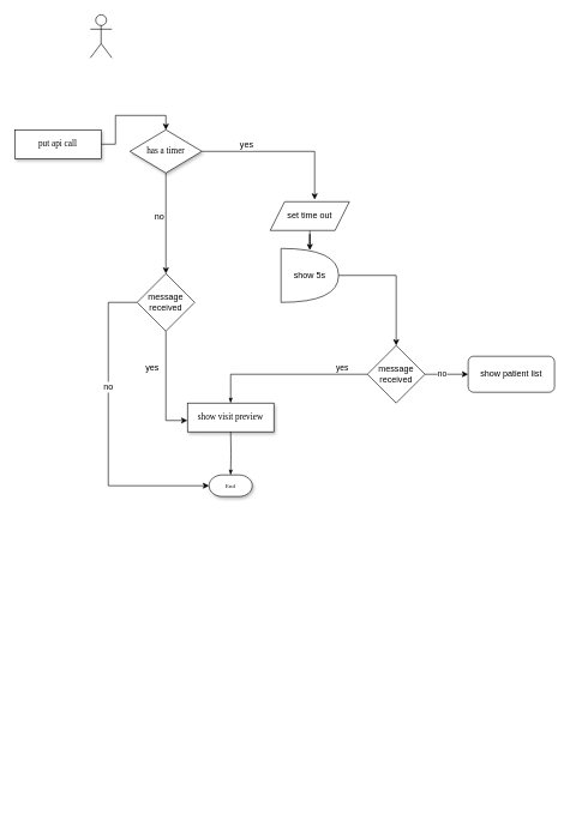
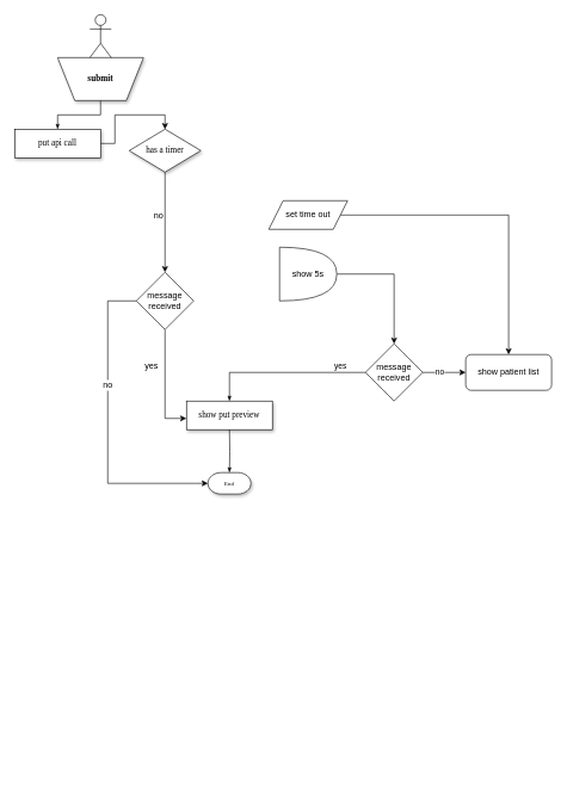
  <mxCell id="0" />
  <mxCell id="1" parent="0" />
- <mxCell id="4" style="edgeStyle=orthogonalEdgeStyle;rounded=0;orthogonalLoop=1;jettySize=auto;html=1;entryX=0.561;entryY=-0.075;entryDx=0;entryDy=0;entryPerimeter=0;fontSize=12;" edge="1" parent="1" source="8" target="18"><mxGeometry relative="1" as="geometry" /></mxCell>
- <mxCell id="5" value="yes" style="edgeLabel;html=1;align=center;verticalAlign=middle;resizable=0;points=[];fontSize=12;" vertex="1" connectable="0" parent="4"><mxGeometry x="-0.458" y="-2" relative="1" as="geometry"><mxPoint y="-12" as="offset" /></mxGeometry></mxCell>
+ <mxCell id="2" style="edgeStyle=orthogonalEdgeStyle;rounded=0;html=1;labelBackgroundColor=none;startSize=5;endArrow=classicThin;endFill=1;endSize=5;jettySize=auto;orthogonalLoop=1;strokeWidth=1;fontFamily=Verdana;fontSize=8;entryX=0.5;entryY=0;entryDx=0;entryDy=0;" parent="1" source="3" target="10" edge="1"><mxGeometry relative="1" as="geometry" /></mxCell>
+ <mxCell id="3" value="&lt;b&gt;&lt;font style=&quot;font-size: 12px;&quot;&gt;submit&lt;/font&gt;&lt;/b&gt;" style="shape=trapezoid;whiteSpace=wrap;html=1;rounded=0;shadow=1;labelBackgroundColor=none;strokeWidth=1;fontFamily=Verdana;fontSize=8;align=center;flipV=1;" parent="1" vertex="1"><mxGeometry x="80" y="80" width="120" height="60" as="geometry" /></mxCell>
  <mxCell id="6" style="edgeStyle=orthogonalEdgeStyle;rounded=0;orthogonalLoop=1;jettySize=auto;html=1;fontSize=12;" edge="1" parent="1" source="8" target="29"><mxGeometry relative="1" as="geometry" /></mxCell>
  <mxCell id="7" value="no" style="edgeLabel;html=1;align=center;verticalAlign=middle;resizable=0;points=[];fontSize=12;" vertex="1" connectable="0" parent="6"><mxGeometry x="-0.262" y="-1" relative="1" as="geometry"><mxPoint x="-9" y="8" as="offset" /></mxGeometry></mxCell>
  <mxCell id="8" value="&lt;font style=&quot;font-size: 12px;&quot;&gt;has a timer&lt;/font&gt;" style="rhombus;whiteSpace=wrap;html=1;rounded=0;shadow=1;labelBackgroundColor=none;strokeWidth=1;fontFamily=Verdana;fontSize=8;align=center;" parent="1" vertex="1"><mxGeometry x="180" y="180" width="100" height="60" as="geometry" /></mxCell>
  <mxCell id="9" style="edgeStyle=orthogonalEdgeStyle;rounded=0;orthogonalLoop=1;jettySize=auto;html=1;entryX=0.5;entryY=0;entryDx=0;entryDy=0;fontSize=12;" edge="1" parent="1" source="10" target="8"><mxGeometry relative="1" as="geometry" /></mxCell>
  <mxCell id="10" value="&lt;font style=&quot;font-size: 12px;&quot;&gt;put api call&lt;/font&gt;" style="whiteSpace=wrap;html=1;rounded=0;shadow=1;labelBackgroundColor=none;strokeWidth=1;fontFamily=Verdana;fontSize=8;align=center;" parent="1" vertex="1"><mxGeometry x="20" y="180" width="120" height="40" as="geometry" /></mxCell>
  <mxCell id="11" style="edgeStyle=orthogonalEdgeStyle;rounded=0;html=1;labelBackgroundColor=none;startSize=5;endArrow=classicThin;endFill=1;endSize=5;jettySize=auto;orthogonalLoop=1;strokeWidth=1;fontFamily=Verdana;fontSize=8;exitX=0;exitY=0.5;exitDx=0;exitDy=0;" parent="1" source="21" target="13" edge="1"><mxGeometry relative="1" as="geometry"><mxPoint x="390" y="500" as="sourcePoint" /><Array as="points"><mxPoint x="320" y="520" /></Array></mxGeometry></mxCell>
  <mxCell id="12" value="yes" style="edgeLabel;html=1;align=center;verticalAlign=middle;resizable=0;points=[];" vertex="1" connectable="0" parent="11"><mxGeometry x="-0.703" relative="1" as="geometry"><mxPoint x="-2" y="-10" as="offset" /></mxGeometry></mxCell>
- <mxCell id="13" value="&lt;font style=&quot;font-size: 12px;&quot;&gt;show visit preview&lt;/font&gt;" style="whiteSpace=wrap;html=1;rounded=0;shadow=1;labelBackgroundColor=none;strokeWidth=1;fontFamily=Verdana;fontSize=8;align=center;" parent="1" vertex="1"><mxGeometry x="260" y="560" width="120" height="40" as="geometry" /></mxCell>
+ <mxCell id="13" value="&lt;font style=&quot;font-size: 12px;&quot;&gt;show put preview&lt;/font&gt;" style="whiteSpace=wrap;html=1;rounded=0;shadow=1;labelBackgroundColor=none;strokeWidth=1;fontFamily=Verdana;fontSize=8;align=center;" parent="1" vertex="1"><mxGeometry x="260" y="560" width="120" height="40" as="geometry" /></mxCell>
  <mxCell id="14" value="Yes" style="edgeStyle=orthogonalEdgeStyle;rounded=0;html=1;labelBackgroundColor=none;startSize=5;endArrow=classicThin;endFill=1;endSize=5;jettySize=auto;orthogonalLoop=1;strokeWidth=1;fontFamily=Verdana;fontSize=8" parent="1" edge="1"><mxGeometry x="-0.692" y="-20" relative="1" as="geometry"><Array as="points"><mxPoint x="210" y="1110" /><mxPoint x="210" y="910" /></Array><mxPoint as="offset" /><mxPoint x="240" y="910" as="targetPoint" /></mxGeometry></mxCell>
  <mxCell id="15" style="edgeStyle=orthogonalEdgeStyle;rounded=0;html=1;labelBackgroundColor=none;startSize=5;endArrow=classicThin;endFill=1;endSize=5;jettySize=auto;orthogonalLoop=1;strokeWidth=1;fontFamily=Verdana;fontSize=8" parent="1" target="16" edge="1"><mxGeometry relative="1" as="geometry"><mxPoint x="320" y="600" as="sourcePoint" /></mxGeometry></mxCell>
  <mxCell id="16" value="End" style="strokeWidth=1;html=1;shape=mxgraph.flowchart.terminator;whiteSpace=wrap;rounded=0;shadow=1;labelBackgroundColor=none;fontFamily=Verdana;fontSize=8;align=center;" parent="1" vertex="1"><mxGeometry x="290" y="660" width="60" height="30" as="geometry" /></mxCell>
- <mxCell id="17" style="edgeStyle=orthogonalEdgeStyle;rounded=0;orthogonalLoop=1;jettySize=auto;html=1;entryX=0.5;entryY=0.032;entryDx=0;entryDy=0;entryPerimeter=0;fontSize=12;" edge="1" parent="1" source="18" target="24"><mxGeometry relative="1" as="geometry" /></mxCell>
+ <mxCell id="17" style="edgeStyle=orthogonalEdgeStyle;rounded=0;orthogonalLoop=1;jettySize=auto;html=1;fontSize=12;" edge="1" parent="1" source="18" target="22"><mxGeometry relative="1" as="geometry" /></mxCell>
  <mxCell id="18" value="set time out" style="shape=parallelogram;perimeter=parallelogramPerimeter;whiteSpace=wrap;html=1;fixedSize=1;" vertex="1" parent="1"><mxGeometry x="375" y="280" width="110" height="40" as="geometry" /></mxCell>
  <mxCell id="19" style="edgeStyle=orthogonalEdgeStyle;rounded=0;orthogonalLoop=1;jettySize=auto;html=1;" edge="1" parent="1" source="21"><mxGeometry relative="1" as="geometry"><mxPoint x="650" y="520" as="targetPoint" /></mxGeometry></mxCell>
  <mxCell id="20" value="no" style="edgeLabel;html=1;align=center;verticalAlign=middle;resizable=0;points=[];" vertex="1" connectable="0" parent="19"><mxGeometry x="-0.247" y="2" relative="1" as="geometry"><mxPoint as="offset" /></mxGeometry></mxCell>
  <mxCell id="21" value="message received" style="rhombus;whiteSpace=wrap;html=1;" vertex="1" parent="1"><mxGeometry x="510" y="480" width="80" height="80" as="geometry" /></mxCell>
  <mxCell id="22" value="show patient list" style="rounded=1;whiteSpace=wrap;html=1;" vertex="1" parent="1"><mxGeometry x="650" y="495" width="120" height="50" as="geometry" /></mxCell>
  <mxCell id="23" style="edgeStyle=orthogonalEdgeStyle;rounded=0;orthogonalLoop=1;jettySize=auto;html=1;entryX=0.5;entryY=0;entryDx=0;entryDy=0;fontSize=12;" edge="1" parent="1" source="24" target="21"><mxGeometry relative="1" as="geometry" /></mxCell>
  <mxCell id="24" value="show 5s" style="shape=or;whiteSpace=wrap;html=1;" vertex="1" parent="1"><mxGeometry x="390" y="345" width="80" height="75" as="geometry" /></mxCell>
  <mxCell id="25" style="edgeStyle=orthogonalEdgeStyle;rounded=0;orthogonalLoop=1;jettySize=auto;html=1;fontSize=12;entryX=0;entryY=0.5;entryDx=0;entryDy=0;entryPerimeter=0;" edge="1" parent="1" source="29" target="16"><mxGeometry relative="1" as="geometry"><mxPoint x="100" y="680" as="targetPoint" /><Array as="points"><mxPoint x="150" y="420" /><mxPoint x="150" y="675" /></Array></mxGeometry></mxCell>
  <mxCell id="26" value="no" style="edgeLabel;html=1;align=center;verticalAlign=middle;resizable=0;points=[];fontSize=12;" vertex="1" connectable="0" parent="25"><mxGeometry x="-0.28" y="-1" relative="1" as="geometry"><mxPoint as="offset" /></mxGeometry></mxCell>
  <mxCell id="27" style="edgeStyle=orthogonalEdgeStyle;rounded=0;orthogonalLoop=1;jettySize=auto;html=1;entryX=-0.001;entryY=0.607;entryDx=0;entryDy=0;entryPerimeter=0;fontSize=12;" edge="1" parent="1" source="29" target="13"><mxGeometry relative="1" as="geometry" /></mxCell>
  <mxCell id="28" value="yes" style="edgeLabel;html=1;align=center;verticalAlign=middle;resizable=0;points=[];fontSize=12;" vertex="1" connectable="0" parent="27"><mxGeometry x="-0.382" y="-1" relative="1" as="geometry"><mxPoint x="-19" y="2" as="offset" /></mxGeometry></mxCell>
  <mxCell id="29" value="message received" style="rhombus;whiteSpace=wrap;html=1;" vertex="1" parent="1"><mxGeometry x="190" y="380" width="80" height="80" as="geometry" /></mxCell>
  <mxCell id="30" value="&lt;br&gt;" style="shape=umlActor;verticalLabelPosition=bottom;verticalAlign=top;html=1;outlineConnect=0;fontSize=12;" vertex="1" parent="1"><mxGeometry x="125" y="20" width="30" height="60" as="geometry" /></mxCell>
